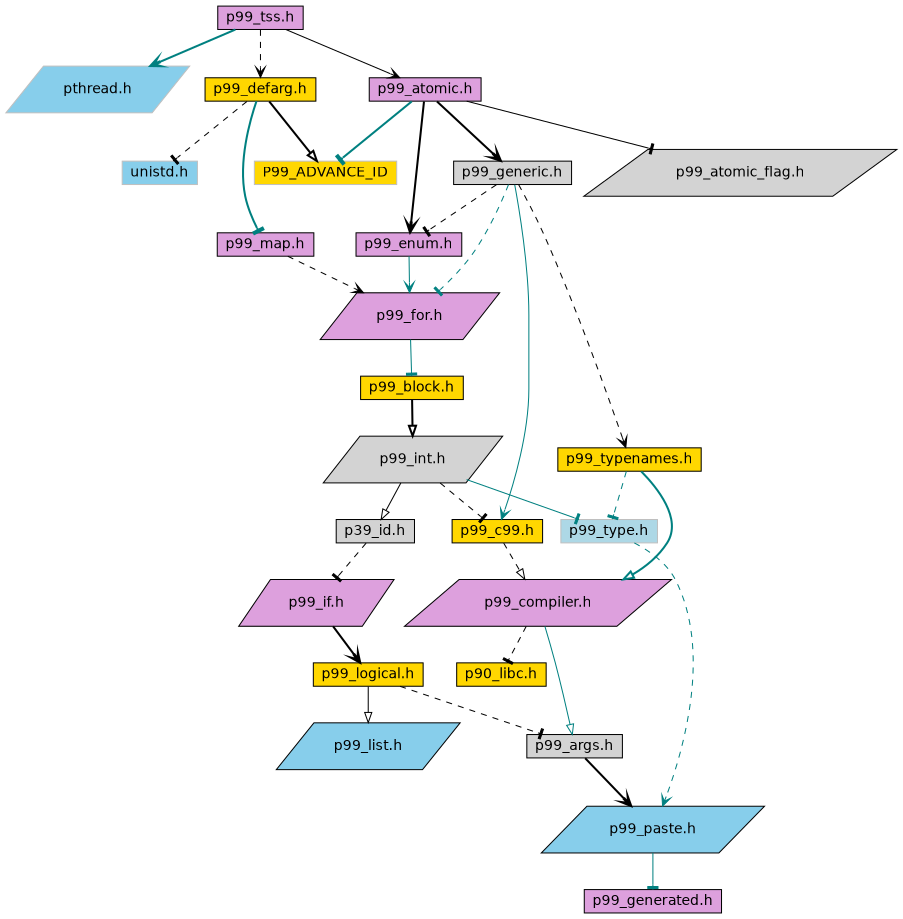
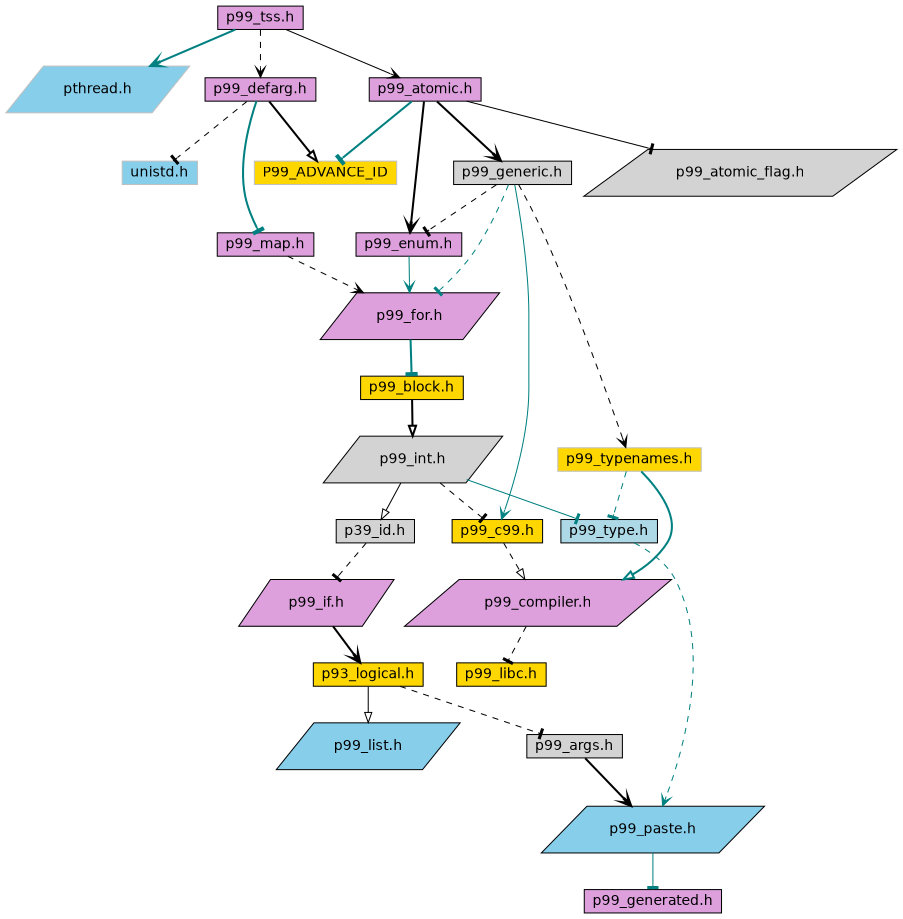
  digraph {
    node [color=black fillcolor=plum fontname=Helvetica fontsize=14 shape=box style=filled]
    edge [arrowhead=tee color=black fontname=Helvetica fontsize=14 labelfontname=Helvetica labelfontsize=14 style=dashed]
    n1 [fontcolor=black height=0.2 label="p99_tss.h" width=0.4]
    n2 [color=grey75 fillcolor=skyblue height=0.2 label="pthread.h" shape=parallelogram width=0.4]
-   n3 [fillcolor=gold height=0.2 label="p99_defarg.h" width=0.4]
+   n3 [height=0.2 label="p99_defarg.h" width=0.4]
    n4 [height=0.2 label="p99_atomic.h" width=0.4]
    n5 [color=grey75 fillcolor=skyblue height=0.2 label="unistd.h" width=0.4]
    n6 [height=0.2 label="p99_map.h" width=0.4]
    n7 [color=grey75 fillcolor=gold height=0.2 label=P99_ADVANCE_ID width=0.4]
    n8 [height=0.2 label="p99_enum.h" width=0.4]
    n9 [fillcolor=lightgrey height=0.2 label="p99_generic.h" width=0.4]
    n10 [fillcolor=lightgrey height=0.2 label="p99_atomic_flag.h" shape=parallelogram width=0.4]
    n11 [height=0.2 label="p99_for.h" shape=parallelogram width=0.4]
    n12 [fillcolor=gold height=0.2 label="p99_block.h" width=0.4]
    n13 [fillcolor=lightgrey height=0.2 label="p99_int.h" shape=parallelogram width=0.4]
    n14 [fillcolor=gold height=0.2 label="p99_c99.h" width=0.4]
    n15 [fillcolor=lightgrey height=0.2 label="p39_id.h" width=0.4]
-   n16 [color=grey75 fillcolor=lightblue height=0.2 label="p99_type.h" width=0.4]
+   n16 [fillcolor=lightblue height=0.2 label="p99_type.h" width=0.4]
    n17 [height=0.2 label="p99_compiler.h" shape=parallelogram width=0.4]
    n18 [height=0.2 label="p99_if.h" shape=parallelogram width=0.4]
    n19 [fillcolor=skyblue height=0.2 label="p99_paste.h" shape=parallelogram width=0.4]
    n20 [fillcolor=lightgrey height=0.2 label="p99_args.h" width=0.4]
-   n21 [fillcolor=gold height=0.2 label="p90_libc.h" width=0.4]
+   n21 [fillcolor=gold height=0.2 label="p99_libc.h" width=0.4]
    n22 [height=0.2 label="p99_generated.h" width=0.4]
-   n23 [fillcolor=gold height=0.2 label="p99_logical.h" width=0.4]
+   n23 [fillcolor=gold height=0.2 label="p93_logical.h" width=0.4]
    n24 [fillcolor=skyblue height=0.2 label="p99_list.h" shape=parallelogram width=0.4]
-   n25 [fillcolor=gold height=0.2 label="p99_typenames.h" width=0.4]
+   n25 [color=grey75 fillcolor=gold height=0.2 label="p99_typenames.h" width=0.4]
    n1 -> n2 [arrowhead=vee color=teal style=bold]
    n1 -> n3 [arrowhead=vee]
    n1 -> n4 [arrowhead=vee style=solid]
    n3 -> n5
    n3 -> n6 [color=teal style=bold]
    n3 -> n7 [arrowhead=onormal style=bold]
    n4 -> n7 [color=teal style=bold]
    n4 -> n8 [arrowhead=vee style=bold]
    n4 -> n9 [arrowhead=vee style=bold]
    n4 -> n10 [style=solid]
    n6 -> n11 [arrowhead=vee]
    n8 -> n11 [arrowhead=vee color=teal style=solid]
    n9 -> n8
    n9 -> n11 [color=teal]
    n9 -> n14 [arrowhead=vee color=teal style=solid]
    n9 -> n25 [arrowhead=vee]
-   n11 -> n12 [color=teal style=solid]
+   n11 -> n12 [color=teal style=bold]
    n12 -> n13 [arrowhead=onormal style=bold]
    n13 -> n14
    n13 -> n15 [arrowhead=onormal style=solid]
    n13 -> n16 [color=teal style=solid]
    n14 -> n17 [arrowhead=onormal]
    n15 -> n18
    n16 -> n19 [arrowhead=vee color=teal]
-   n17 -> n20 [arrowhead=onormal color=teal style=solid]
    n17 -> n21
    n18 -> n23 [arrowhead=vee style=bold]
    n19 -> n22 [color=teal style=solid]
    n20 -> n19 [arrowhead=vee style=bold]
    n23 -> n20
    n23 -> n24 [arrowhead=onormal style=solid]
    n25 -> n16 [color=teal]
    n25 -> n17 [arrowhead=onormal color=teal style=bold]
  }
